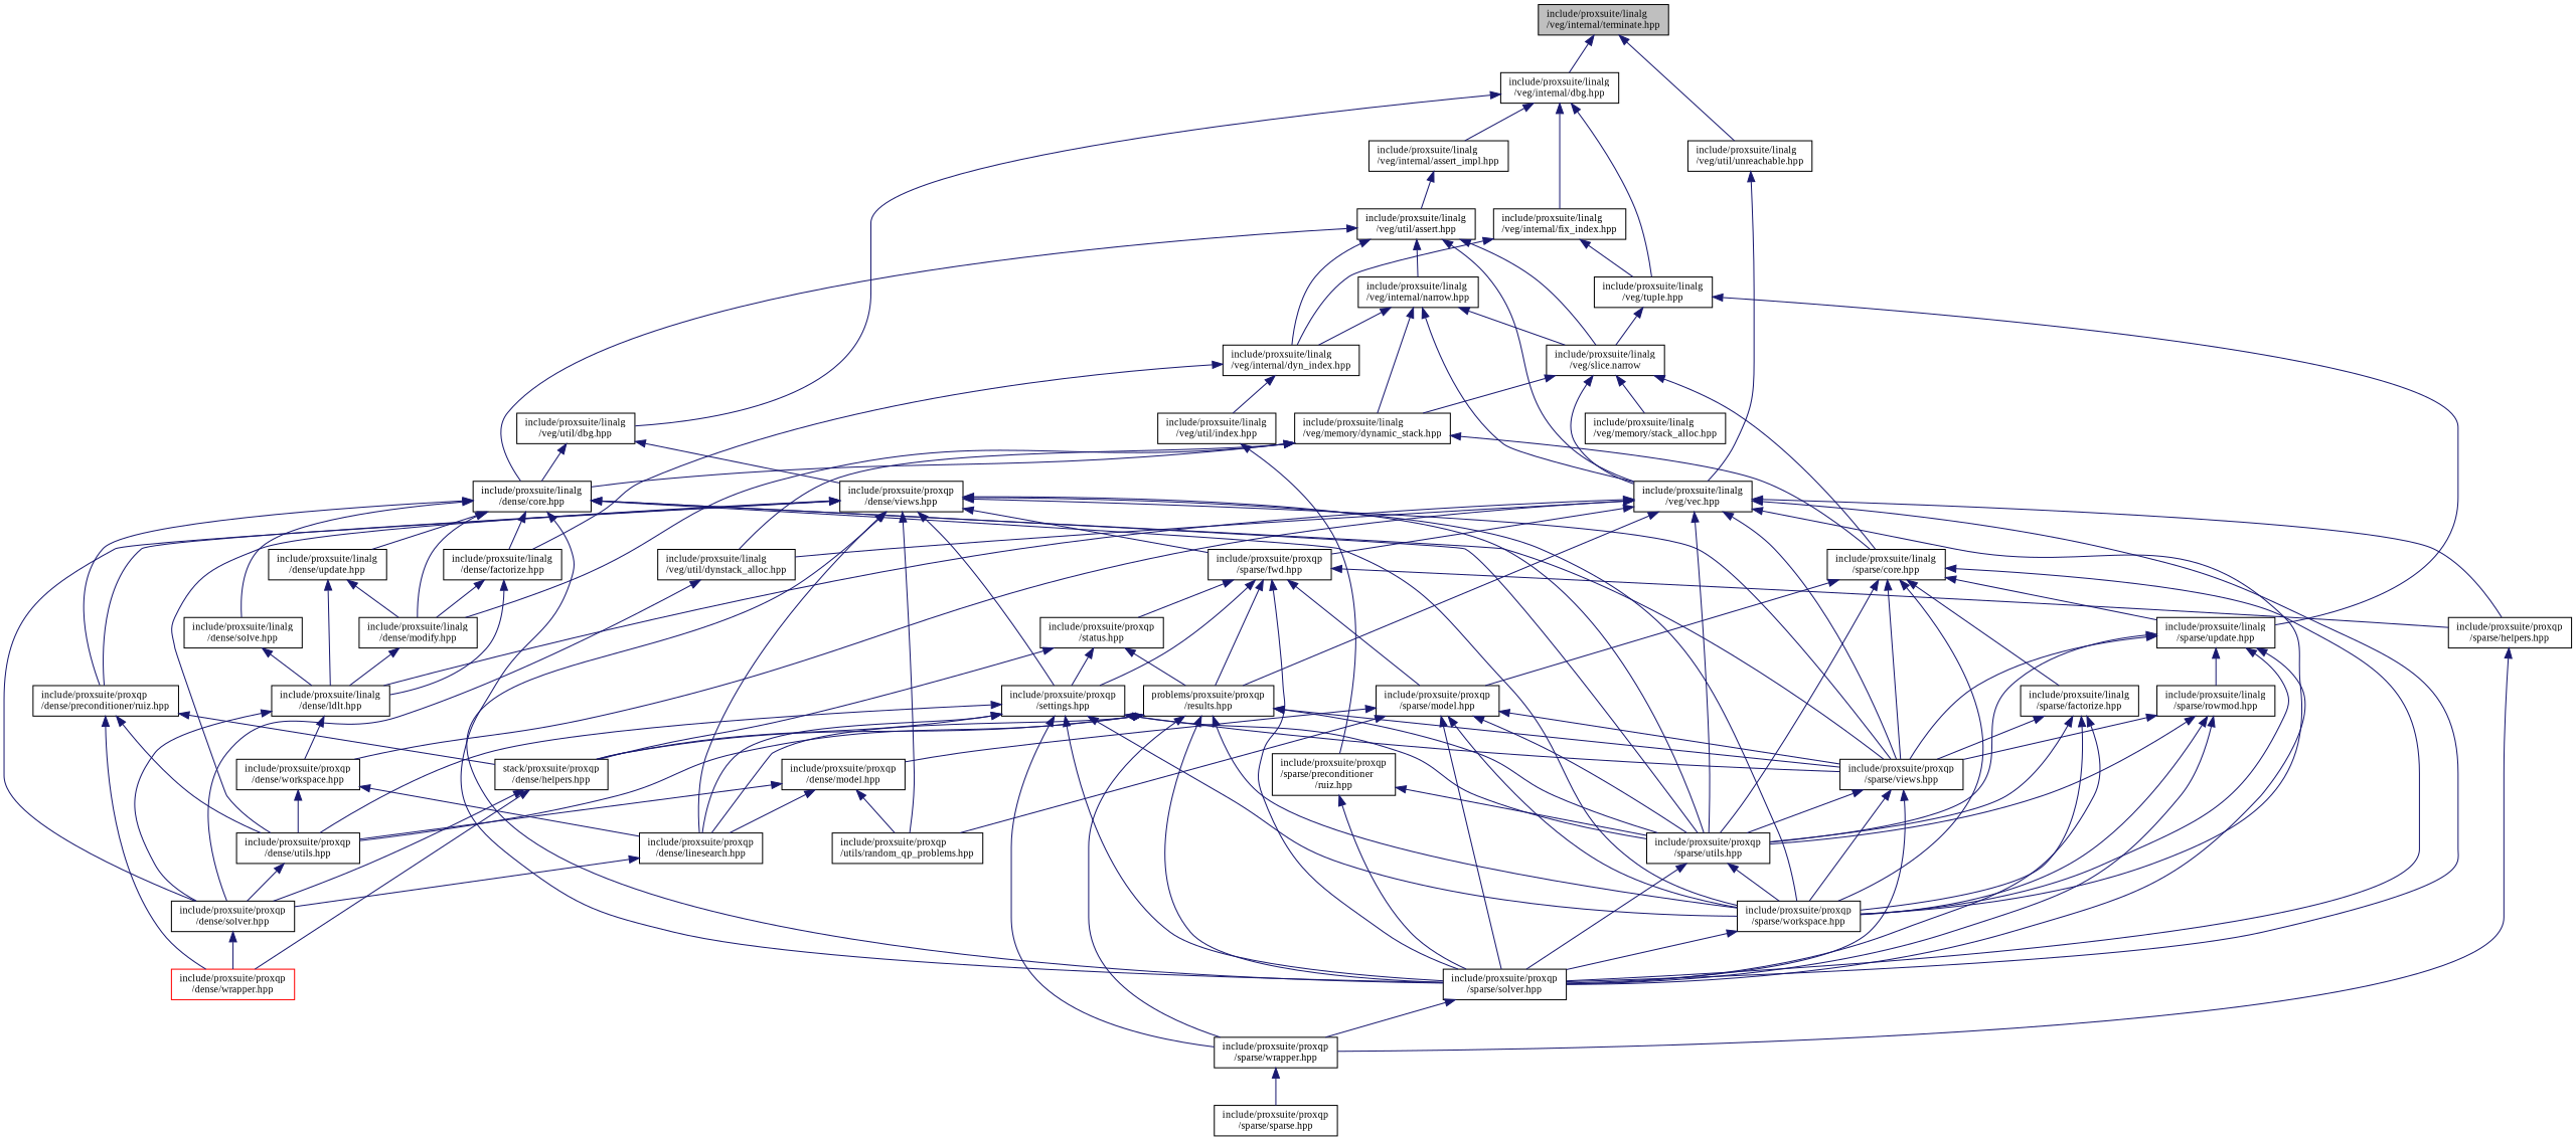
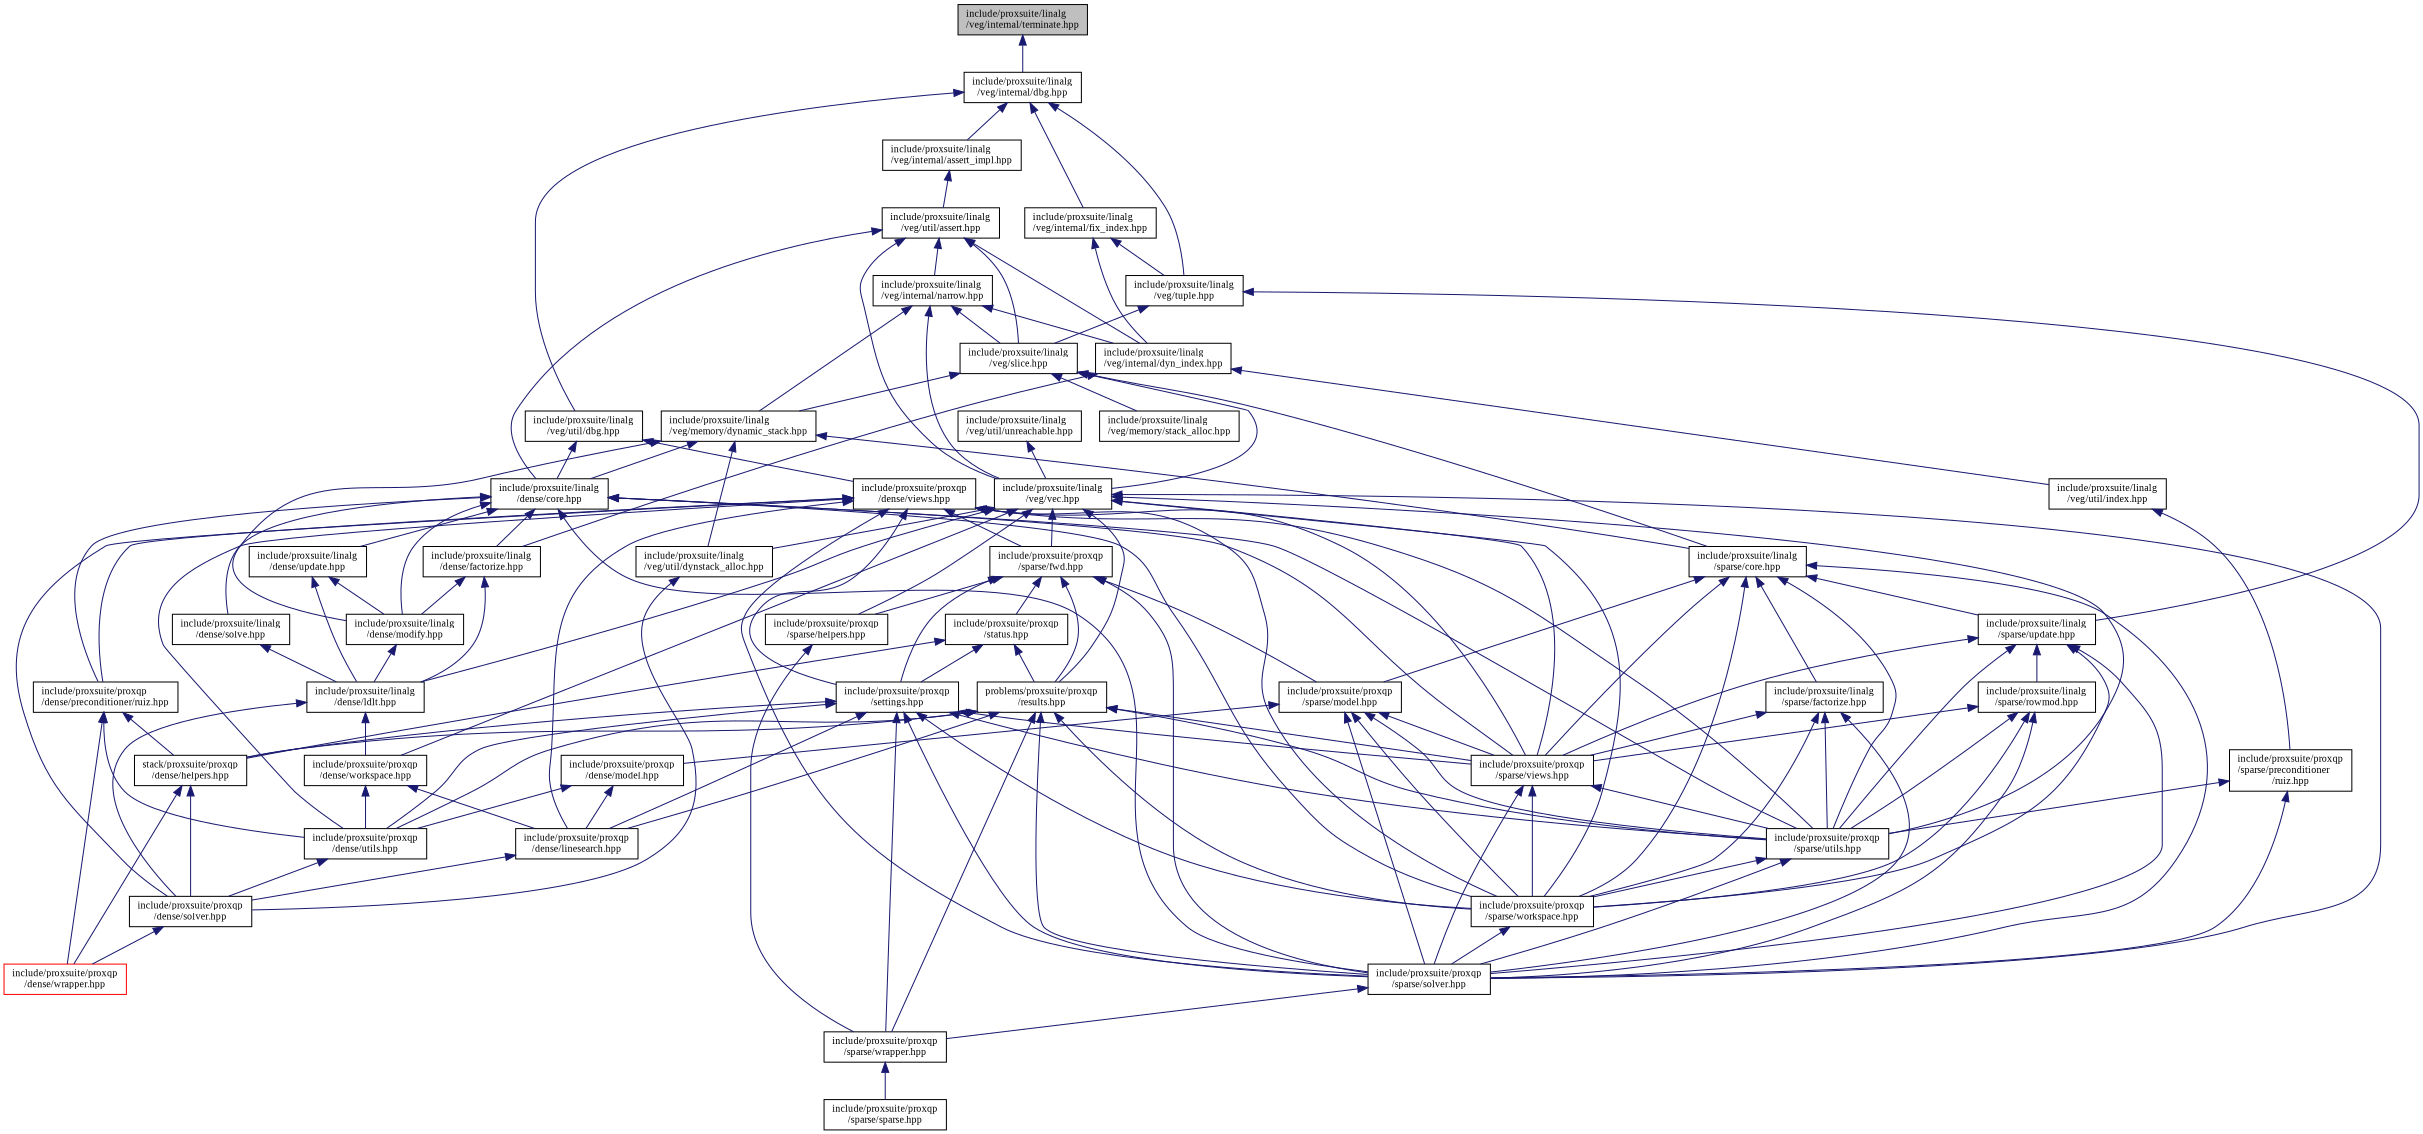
  digraph {
    fontname="Liberation Serif"
    node [color=black fontname="Liberation Serif" fontsize=10 shape=record]
    edge [color=midnightblue dir=back fontname="Liberation Serif" fontsize=10 labelfontname=Helvetica labelfontsize=10 style=solid]
    n1 [fillcolor=grey75 fontcolor=black height=0.2 label="include/proxsuite/linalg\l/veg/internal/terminate.hpp" style=filled width=0.4]
    n2 [height=0.2 label="include/proxsuite/linalg\l/veg/internal/dbg.hpp" width=0.4]
    n3 [height=0.2 label="include/proxsuite/linalg\l/veg/util/unreachable.hpp" width=0.4]
    n4 [height=0.2 label="include/proxsuite/linalg\l/veg/internal/assert_impl.hpp" width=0.4]
    n5 [height=0.2 label="include/proxsuite/linalg\l/veg/internal/fix_index.hpp" width=0.4]
    n6 [height=0.2 label="include/proxsuite/linalg\l/veg/tuple.hpp" width=0.4]
    n7 [height=0.2 label="include/proxsuite/linalg\l/veg/util/dbg.hpp" width=0.4]
    n8 [height=0.2 label="include/proxsuite/linalg\l/veg/vec.hpp" width=0.4]
    n9 [height=0.2 label="include/proxsuite/linalg\l/veg/util/assert.hpp" width=0.4]
    n10 [height=0.2 label="include/proxsuite/linalg\l/veg/internal/dyn_index.hpp" width=0.4]
-   n11 [height=0.2 label="include/proxsuite/linalg\l/veg/slice.narrow" width=0.4]
+   n11 [height=0.2 label="include/proxsuite/linalg\l/veg/slice.hpp" width=0.4]
    n12 [height=0.2 label="include/proxsuite/linalg\l/sparse/update.hpp" width=0.4]
    n13 [height=0.2 label="include/proxsuite/linalg\l/dense/core.hpp" width=0.4]
    n14 [height=0.2 label="include/proxsuite/proxqp\l/dense/views.hpp" width=0.4]
    n15 [height=0.2 label="include/proxsuite/linalg\l/veg/internal/narrow.hpp" width=0.4]
    n16 [height=0.2 label="include/proxsuite/linalg\l/dense/factorize.hpp" width=0.4]
    n17 [height=0.2 label="include/proxsuite/linalg\l/dense/modify.hpp" width=0.4]
    n18 [height=0.2 label="include/proxsuite/linalg\l/dense/solve.hpp" width=0.4]
    n19 [height=0.2 label="include/proxsuite/linalg\l/dense/update.hpp" width=0.4]
    n20 [height=0.2 label="include/proxsuite/proxqp\l/dense/preconditioner/ruiz.hpp" width=0.4]
    n21 [height=0.2 label="include/proxsuite/proxqp\l/sparse/solver.hpp" width=0.4]
    n22 [height=0.2 label="include/proxsuite/proxqp\l/sparse/utils.hpp" width=0.4]
    n23 [height=0.2 label="include/proxsuite/proxqp\l/sparse/workspace.hpp" width=0.4]
    n24 [height=0.2 label="include/proxsuite/proxqp\l/sparse/views.hpp" width=0.4]
    n25 [height=0.2 label="include/proxsuite/linalg\l/veg/util/index.hpp" width=0.4]
    n26 [height=0.2 label="include/proxsuite/linalg\l/veg/memory/dynamic_stack.hpp" width=0.4]
    n27 [height=0.2 label="include/proxsuite/linalg\l/sparse/core.hpp" width=0.4]
    n28 [height=0.2 label="include/proxsuite/linalg\l/veg/util/dynstack_alloc.hpp" width=0.4]
    n29 [height=0.2 label="include/proxsuite/linalg\l/veg/memory/stack_alloc.hpp" width=0.4]
    n30 [height=0.2 label="include/proxsuite/linalg\l/dense/ldlt.hpp" width=0.4]
    n31 [color=red height=0.2 label="include/proxsuite/proxqp\l/dense/wrapper.hpp" width=0.4]
    n32 [height=0.2 label="include/proxsuite/proxqp\l/dense/utils.hpp" width=0.4]
    n33 [height=0.2 label="stack/proxsuite/proxqp\l/dense/helpers.hpp" width=0.4]
    n34 [height=0.2 label="include/proxsuite/proxqp\l/sparse/wrapper.hpp" width=0.4]
    n35 [height=0.2 label="include/proxsuite/proxqp\l/dense/solver.hpp" width=0.4]
    n36 [height=0.2 label="include/proxsuite/proxqp\l/dense/workspace.hpp" width=0.4]
    n37 [height=0.2 label="include/proxsuite/proxqp\l/dense/linesearch.hpp" width=0.4]
    n38 [height=0.2 label="include/proxsuite/proxqp\l/sparse/sparse.hpp" width=0.4]
    n39 [height=0.2 label="include/proxsuite/proxqp\l/sparse/preconditioner\l/ruiz.hpp" width=0.4]
    n40 [height=0.2 label="problems/proxsuite/proxqp\l/results.hpp" width=0.4]
    n41 [height=0.2 label="include/proxsuite/proxqp\l/sparse/fwd.hpp" width=0.4]
    n42 [height=0.2 label="include/proxsuite/proxqp\l/sparse/helpers.hpp" width=0.4]
    n43 [height=0.2 label="include/proxsuite/linalg\l/sparse/factorize.hpp" width=0.4]
    n44 [height=0.2 label="include/proxsuite/proxqp\l/sparse/model.hpp" width=0.4]
    n45 [height=0.2 label="include/proxsuite/linalg\l/sparse/rowmod.hpp" width=0.4]
    n46 [height=0.2 label="include/proxsuite/proxqp\l/dense/model.hpp" width=0.4]
-   n47 [height=0.2 label="include/proxsuite/proxqp\l/utils/random_qp_problems.hpp" width=0.4]
    n48 [height=0.2 label="include/proxsuite/proxqp\l/settings.hpp" width=0.4]
    n49 [height=0.2 label="include/proxsuite/proxqp\l/status.hpp" width=0.4]
    n1 -> n2
-   n1 -> n3
    n2 -> n4
    n2 -> n5
    n2 -> n6
    n2 -> n7
    n3 -> n8
    n4 -> n9
    n5 -> n6
    n5 -> n10
    n6 -> n11
    n6 -> n12
    n7 -> n13
    n7 -> n14
    n8 -> n21
    n8 -> n22
    n8 -> n23
    n8 -> n24
    n8 -> n28
    n8 -> n30
    n8 -> n36
    n8 -> n40
    n8 -> n41
    n8 -> n42
    n9 -> n8
    n9 -> n10
    n9 -> n11
    n9 -> n13
    n9 -> n15
    n10 -> n16
    n10 -> n25
    n11 -> n8
    n11 -> n26
    n11 -> n27
    n11 -> n29
    n12 -> n21
    n12 -> n22
    n12 -> n23
    n12 -> n24
    n12 -> n45
    n13 -> n16
    n13 -> n17
    n13 -> n18
    n13 -> n19
    n13 -> n20
    n13 -> n21
    n13 -> n22
    n13 -> n23
    n13 -> n24
    n14 -> n20
    n14 -> n21
    n14 -> n22
    n14 -> n23
    n14 -> n24
    n14 -> n32
    n14 -> n35
    n14 -> n37
    n14 -> n41
-   n14 -> n47
    n14 -> n48
    n15 -> n8
    n15 -> n10
    n15 -> n11
    n15 -> n26
    n16 -> n17
    n16 -> n30
    n17 -> n30
    n18 -> n30
    n19 -> n17
    n19 -> n30
    n20 -> n31
    n20 -> n32
    n20 -> n33
    n21 -> n34
    n22 -> n21
    n22 -> n23
    n23 -> n21
    n24 -> n21
    n24 -> n22
    n24 -> n23
    n25 -> n39
    n26 -> n13
    n26 -> n17
    n26 -> n27
    n26 -> n28
    n27 -> n12
    n27 -> n21
    n27 -> n22
    n27 -> n23
    n27 -> n24
    n27 -> n43
    n27 -> n44
    n28 -> n35
    n30 -> n35
    n30 -> n36
    n32 -> n35
    n33 -> n31
    n33 -> n35
    n34 -> n38
    n35 -> n31
    n36 -> n32
    n36 -> n37
    n37 -> n35
    n39 -> n21
    n39 -> n22
    n40 -> n21
    n40 -> n22
    n40 -> n23
    n40 -> n24
    n40 -> n32
    n40 -> n33
    n40 -> n34
    n40 -> n37
    n41 -> n21
    n41 -> n40
    n41 -> n42
    n41 -> n44
    n41 -> n48
    n41 -> n49
    n42 -> n34
    n43 -> n21
    n43 -> n22
    n43 -> n23
    n43 -> n24
    n44 -> n21
    n44 -> n22
    n44 -> n23
    n44 -> n24
    n44 -> n46
-   n44 -> n47
    n45 -> n21
    n45 -> n22
    n45 -> n23
    n45 -> n24
    n46 -> n32
    n46 -> n37
-   n46 -> n47
    n48 -> n21
    n48 -> n22
    n48 -> n23
    n48 -> n24
    n48 -> n32
    n48 -> n33
    n48 -> n34
    n48 -> n37
    n49 -> n33
    n49 -> n40
    n49 -> n48
  }
